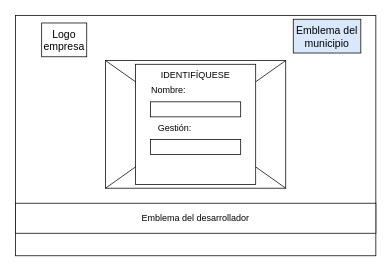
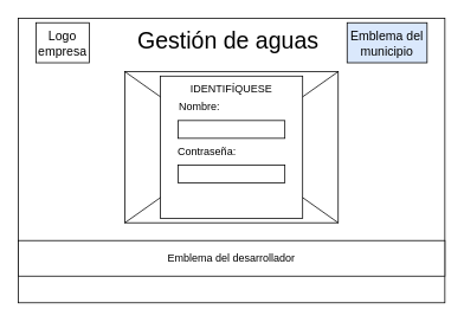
  <mxCell id="0" />
  <mxCell id="1" parent="0" />
  <mxCell id="2" value="" style="rounded=0;whiteSpace=wrap;html=1;" parent="1" vertex="1"><mxGeometry x="20" y="20" width="480" height="320" as="geometry" /></mxCell>
  <mxCell id="3" value="" style="rounded=0;whiteSpace=wrap;html=1;" parent="1" vertex="1"><mxGeometry x="140" y="80" width="240" height="170" as="geometry" /></mxCell>
- <mxCell id="5" value="Logo&lt;br style=&quot;font-size: 14px;&quot;&gt;empresa" style="rounded=0;whiteSpace=wrap;html=1;fontSize=14;" parent="1" vertex="1"><mxGeometry x="55" y="30" width="60" height="45" as="geometry" /></mxCell>
+ <mxCell id="4" value="Gestión de aguas&amp;nbsp;" style="text;html=1;strokeColor=none;fillColor=none;align=center;verticalAlign=middle;whiteSpace=wrap;rounded=0;fontSize=26;" parent="1" vertex="1"><mxGeometry x="150" y="20" width="220" height="50" as="geometry" /></mxCell>
+ <mxCell id="5" value="Logo&lt;br style=&quot;font-size: 14px;&quot;&gt;empresa" style="rounded=0;whiteSpace=wrap;html=1;fontSize=14;" parent="1" vertex="1"><mxGeometry x="40" y="25" width="60" height="45" as="geometry" /></mxCell>
  <mxCell id="6" value="Emblema del desarrollador" style="rounded=0;whiteSpace=wrap;html=1;fontSize=12;" parent="1" vertex="1"><mxGeometry x="20" y="270" width="480" height="40" as="geometry" /></mxCell>
  <mxCell id="7" value="" style="endArrow=none;html=1;rounded=0;fontSize=14;exitX=0;exitY=0;exitDx=0;exitDy=0;entryX=1;entryY=1;entryDx=0;entryDy=0;" parent="1" source="3" target="3" edge="1"><mxGeometry width="50" height="50" relative="1" as="geometry"><mxPoint x="290" y="80" as="sourcePoint" /><mxPoint x="340" y="30" as="targetPoint" /></mxGeometry></mxCell>
  <mxCell id="8" value="" style="endArrow=none;html=1;rounded=0;fontSize=14;exitX=0;exitY=1;exitDx=0;exitDy=0;entryX=1;entryY=0;entryDx=0;entryDy=0;" parent="1" source="3" target="3" edge="1"><mxGeometry width="50" height="50" relative="1" as="geometry"><mxPoint x="290" y="80" as="sourcePoint" /><mxPoint x="340" y="30" as="targetPoint" /></mxGeometry></mxCell>
  <mxCell id="9" value="" style="rounded=0;whiteSpace=wrap;html=1;fontSize=14;" parent="1" vertex="1"><mxGeometry x="180" y="85" width="160" height="160" as="geometry" /></mxCell>
- <mxCell id="10" value="Gestión:" style="text;html=1;strokeColor=none;fillColor=none;align=center;verticalAlign=middle;whiteSpace=wrap;rounded=0;" parent="1" vertex="1"><mxGeometry x="200" y="155" width="65" height="30" as="geometry" /></mxCell>
+ <mxCell id="10" value="Contraseña:" style="text;html=1;strokeColor=none;fillColor=none;align=center;verticalAlign=middle;whiteSpace=wrap;rounded=0;" parent="1" vertex="1"><mxGeometry x="200" y="155" width="65" height="30" as="geometry" /></mxCell>
  <mxCell id="11" value="" style="rounded=0;whiteSpace=wrap;html=1;" parent="1" vertex="1"><mxGeometry x="200" y="135" width="120" height="20" as="geometry" /></mxCell>
  <mxCell id="12" value="IDENTIFÍQUESE" style="text;html=1;strokeColor=none;fillColor=none;align=center;verticalAlign=middle;whiteSpace=wrap;rounded=0;" parent="1" vertex="1"><mxGeometry x="205" y="85" width="110" height="30" as="geometry" /></mxCell>
  <mxCell id="13" value="Nombre:" style="text;html=1;strokeColor=none;fillColor=none;align=center;verticalAlign=middle;whiteSpace=wrap;rounded=0;" parent="1" vertex="1"><mxGeometry x="194" y="105" width="60" height="30" as="geometry" /></mxCell>
  <mxCell id="14" value="" style="rounded=0;whiteSpace=wrap;html=1;" parent="1" vertex="1"><mxGeometry x="200" y="185" width="120" height="20" as="geometry" /></mxCell>
  <mxCell id="15" value="Emblema del municipio" style="rounded=0;whiteSpace=wrap;html=1;fontSize=14;fillColor=#dae8fc;" parent="1" vertex="1"><mxGeometry x="390" y="25" width="90" height="45" as="geometry" /></mxCell>
